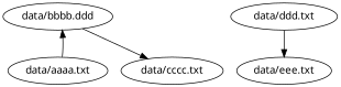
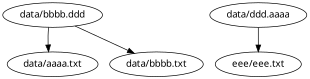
  digraph {
    fontname="Noto Sans"
    node [fontname="Noto Sans"]
    edge [fontname="Noto Sans"]
    n1 [label="data/bbbb.ddd"]
    "data/aaaa.txt"
-   "data/cccc.txt"
-   "data/ddd.txt"
-   "data/eee.txt"
-   "data/aaaa.txt" -> n1
+   "data/cccc.txt" [label="data/bbbb.txt"]
+   "data/ddd.txt" [label="data/ddd.aaaa"]
+   "data/eee.txt" [label="eee/eee.txt"]
+   n1 -> "data/aaaa.txt"
    n1 -> "data/cccc.txt"
    "data/ddd.txt" -> "data/eee.txt"
  }
